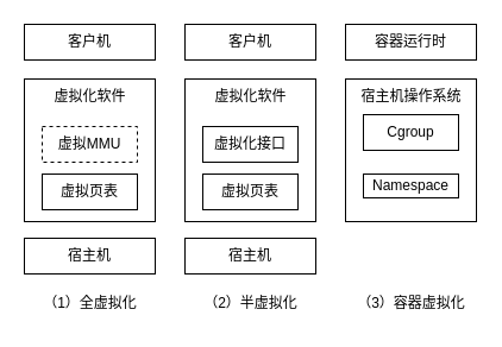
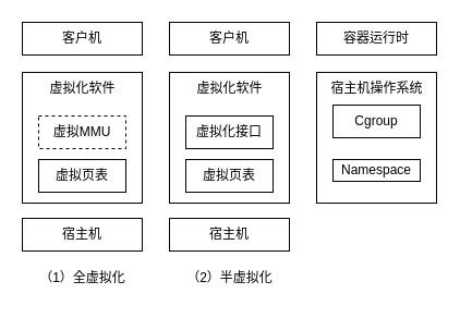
  <mxCell id="0" />
  <mxCell id="1" parent="0" />
  <mxCell id="2" value="客户机" style="rounded=0;whiteSpace=wrap;html=1;" vertex="1" parent="1"><mxGeometry y="20" width="110" height="30" as="geometry" x="20" /></mxCell>
  <mxCell id="3" value="客户机" style="rounded=0;whiteSpace=wrap;html=1;" vertex="1" parent="1"><mxGeometry x="155" y="20" width="110" height="30" as="geometry" /></mxCell>
  <mxCell id="4" value="容器运行时" style="rounded=0;whiteSpace=wrap;html=1;" vertex="1" parent="1"><mxGeometry x="290" y="20" width="110" height="30" as="geometry" /></mxCell>
  <mxCell id="5" value="" style="rounded=0;whiteSpace=wrap;html=1;" vertex="1" parent="1"><mxGeometry y="66" width="110" height="120" as="geometry" x="20" /></mxCell>
  <mxCell id="6" value="虚拟MMU" style="rounded=0;whiteSpace=wrap;html=1;dashed=1;" vertex="1" parent="1"><mxGeometry x="35" y="106" width="80" height="30" as="geometry" /></mxCell>
  <mxCell id="7" value="虚拟化软件" style="text;html=1;align=center;verticalAlign=middle;resizable=0;points=[];autosize=1;strokeColor=none;fillColor=none;" vertex="1" parent="1"><mxGeometry x="35" y="66" width="80" height="30" as="geometry" /></mxCell>
  <mxCell id="8" value="虚拟页表" style="rounded=0;whiteSpace=wrap;html=1;" vertex="1" parent="1"><mxGeometry x="35" y="146" width="80" height="30" as="geometry" /></mxCell>
  <mxCell id="9" value="宿主机" style="rounded=0;whiteSpace=wrap;html=1;" vertex="1" parent="1"><mxGeometry y="200" width="110" height="30" as="geometry" x="20" /></mxCell>
  <mxCell id="10" value="" style="rounded=0;whiteSpace=wrap;html=1;" vertex="1" parent="1"><mxGeometry x="155" y="66" width="110" height="120" as="geometry" /></mxCell>
  <mxCell id="11" value="虚拟化接口" style="rounded=0;whiteSpace=wrap;html=1;" vertex="1" parent="1"><mxGeometry x="170" y="106" width="80" height="30" as="geometry" /></mxCell>
  <mxCell id="12" value="虚拟化软件" style="text;html=1;align=center;verticalAlign=middle;resizable=0;points=[];autosize=1;strokeColor=none;fillColor=none;" vertex="1" parent="1"><mxGeometry x="170" y="66" width="80" height="30" as="geometry" /></mxCell>
  <mxCell id="13" value="虚拟页表" style="rounded=0;whiteSpace=wrap;html=1;" vertex="1" parent="1"><mxGeometry x="170" y="146" width="80" height="30" as="geometry" /></mxCell>
  <mxCell id="14" value="宿主机" style="rounded=0;whiteSpace=wrap;html=1;" vertex="1" parent="1"><mxGeometry x="155" y="200" width="110" height="30" as="geometry" /></mxCell>
  <mxCell id="15" value="" style="rounded=0;whiteSpace=wrap;html=1;" vertex="1" parent="1"><mxGeometry x="290" y="66" width="110" height="120" as="geometry" /></mxCell>
  <mxCell id="16" value="Cgroup" style="rounded=0;whiteSpace=wrap;html=1;" vertex="1" parent="1"><mxGeometry x="305" y="96" width="80" height="30" as="geometry" /></mxCell>
  <mxCell id="17" value="宿主机操作系统" style="text;html=1;align=center;verticalAlign=middle;resizable=0;points=[];autosize=1;strokeColor=none;fillColor=none;" vertex="1" parent="1"><mxGeometry x="290" y="66" width="110" height="30" as="geometry" /></mxCell>
  <mxCell id="18" value="Namespace" style="rounded=0;whiteSpace=wrap;html=1;" vertex="1" parent="1"><mxGeometry x="305" y="146" width="80" height="20" as="geometry" /></mxCell>
  <mxCell id="19" style="edgeStyle=orthogonalEdgeStyle;rounded=0;orthogonalLoop=1;jettySize=auto;html=1;exitX=0.5;exitY=1;exitDx=0;exitDy=0;" edge="1" parent="1" source="18" target="18"><mxGeometry relative="1" as="geometry" /></mxCell>
  <mxCell id="20" value="（1）全虚拟化" style="text;html=1;align=center;verticalAlign=middle;resizable=0;points=[];autosize=1;strokeColor=none;fillColor=none;" vertex="1" parent="1"><mxGeometry x="25" y="240" width="100" height="30" as="geometry" /></mxCell>
  <mxCell id="21" value="（2）半虚拟化" style="text;html=1;align=center;verticalAlign=middle;resizable=0;points=[];autosize=1;strokeColor=none;fillColor=none;" vertex="1" parent="1"><mxGeometry x="160" y="240" width="100" height="30" as="geometry" /></mxCell>
- <mxCell id="22" value="（3）容器虚拟化" style="text;html=1;align=center;verticalAlign=middle;resizable=0;points=[];autosize=1;strokeColor=none;fillColor=none;" vertex="1" parent="1"><mxGeometry x="290" y="240" width="110" height="30" as="geometry" /></mxCell>
